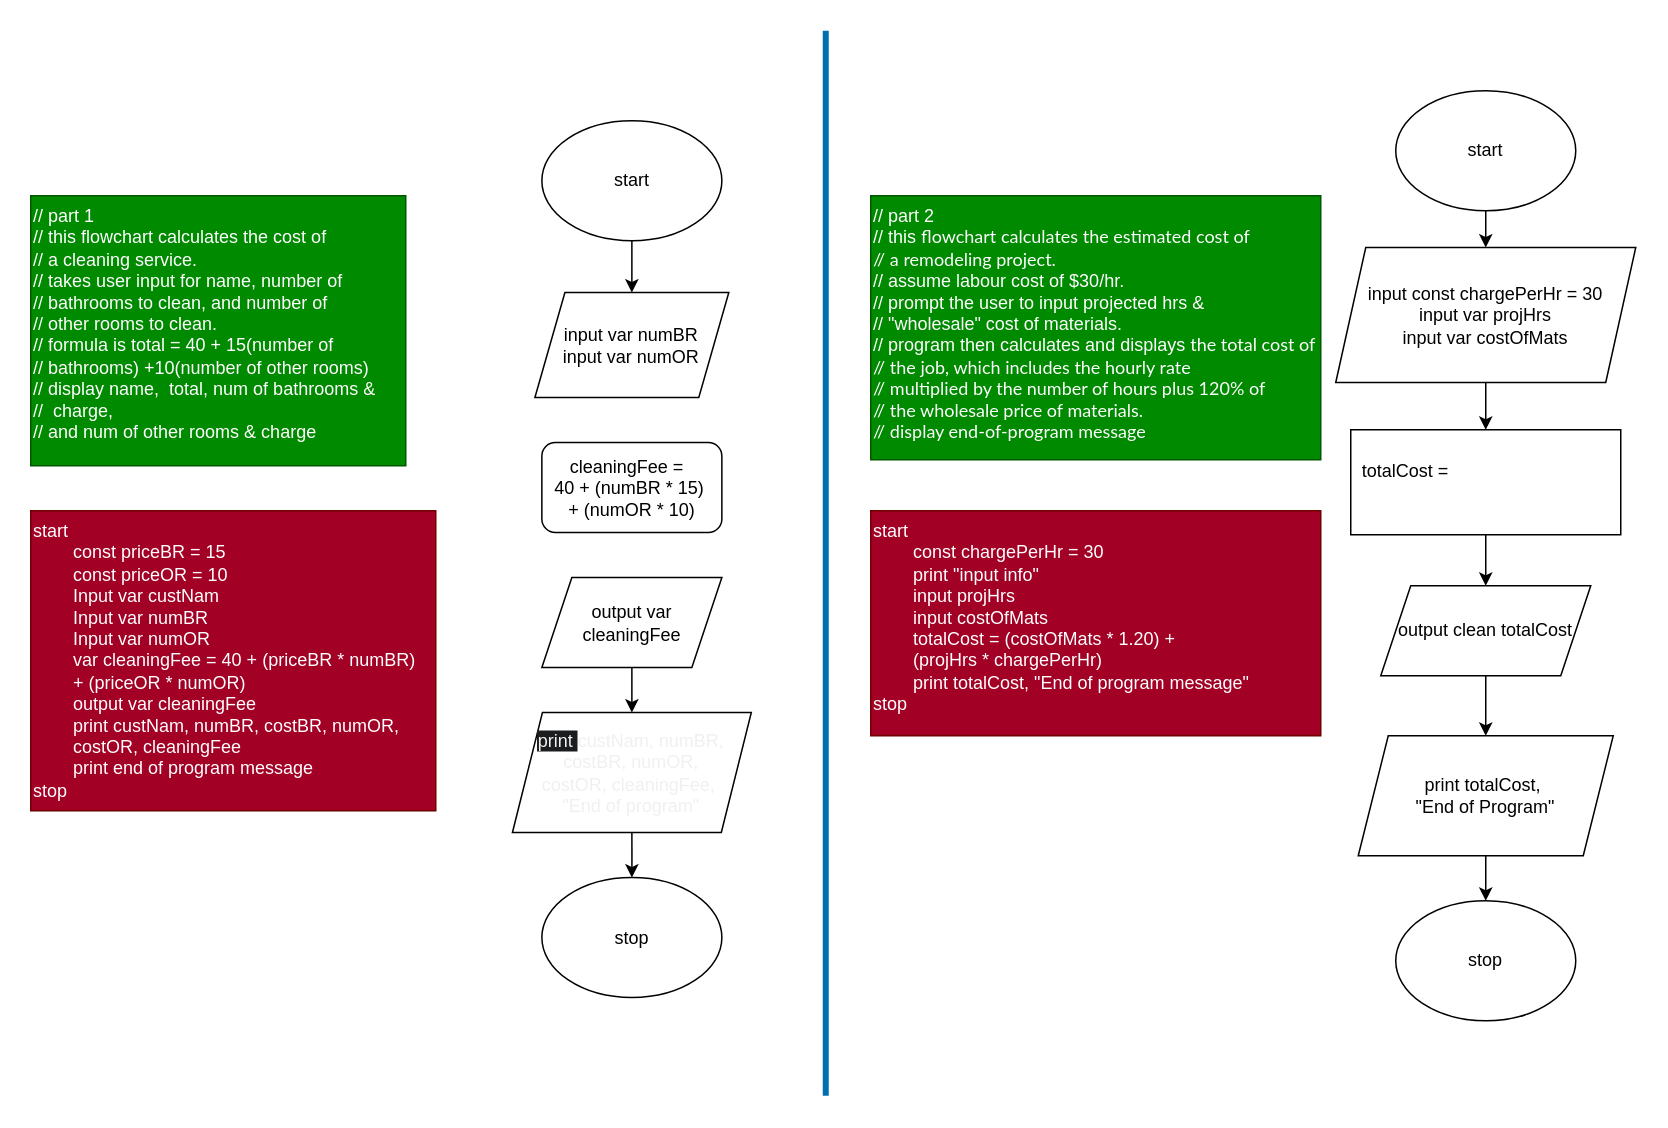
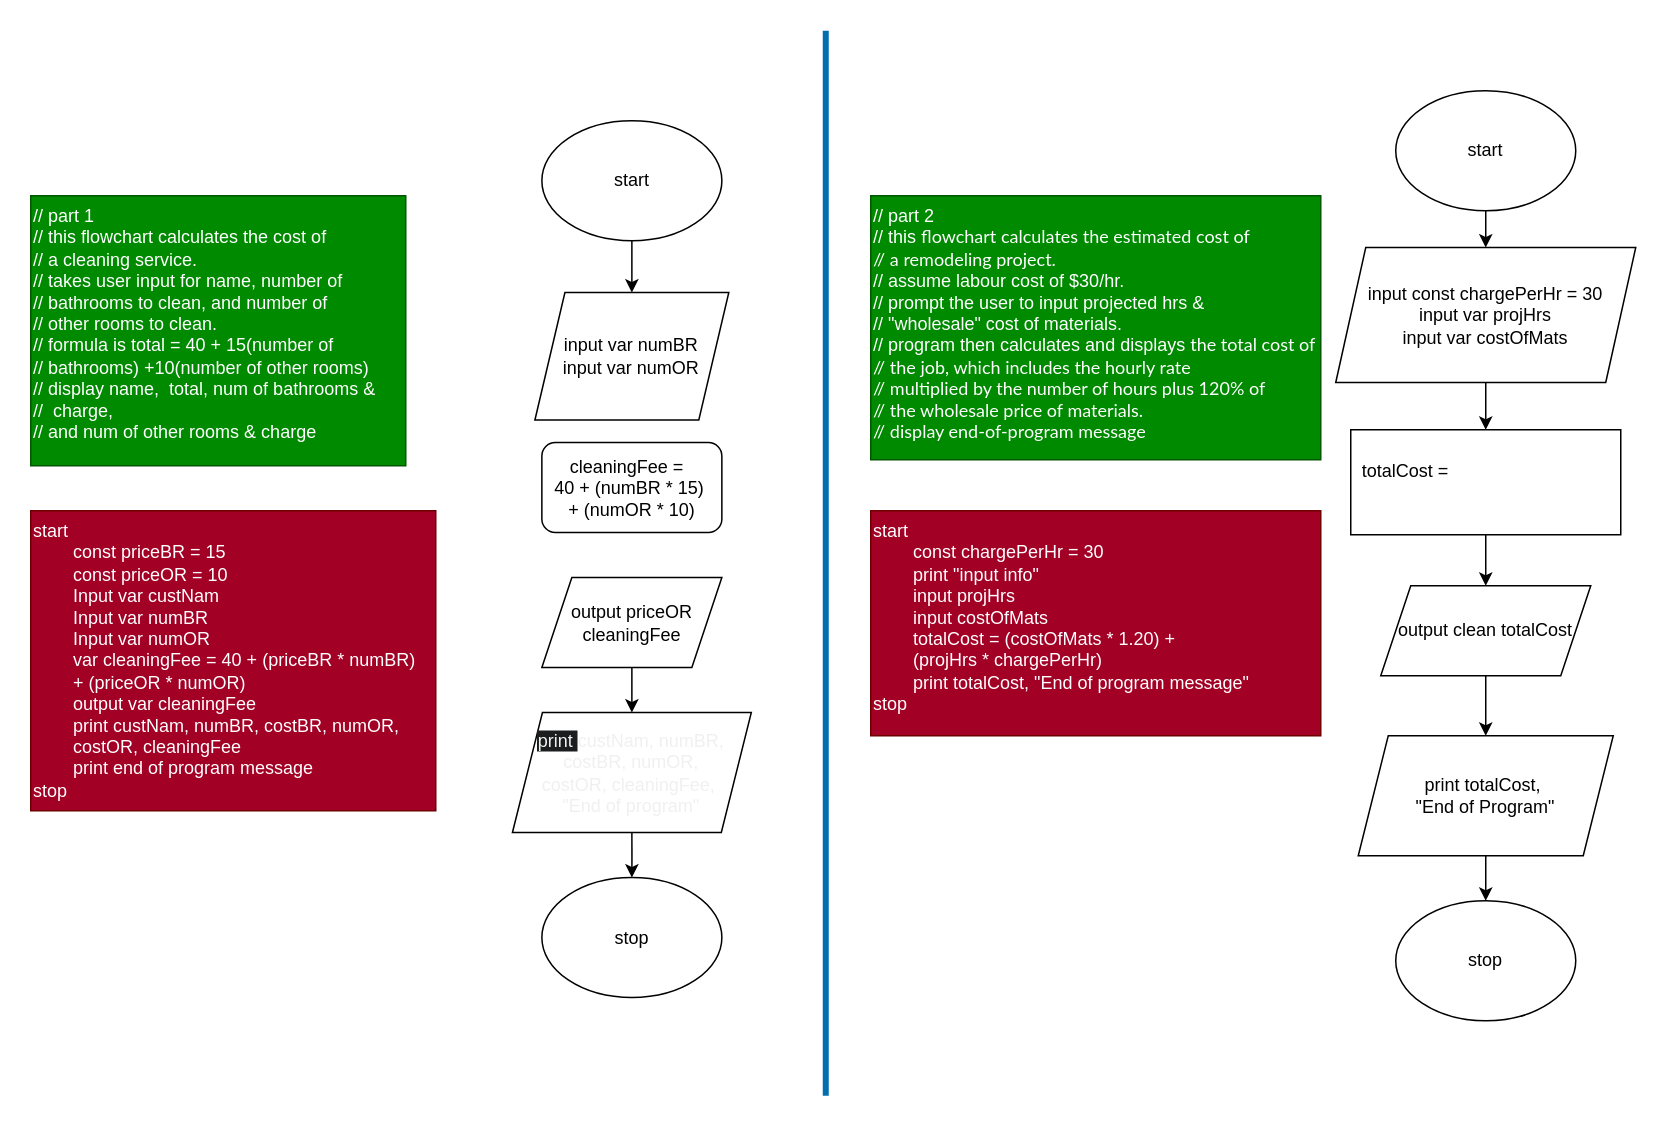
  <mxCell id="0" />
  <mxCell id="1" parent="0" />
  <mxCell id="2" style="edgeStyle=orthogonalEdgeStyle;rounded=0;orthogonalLoop=1;jettySize=auto;html=1;exitX=0.5;exitY=1;exitDx=0;exitDy=0;entryX=0.5;entryY=0;entryDx=0;entryDy=0;" edge="1" parent="1" source="3" target="23"><mxGeometry relative="1" as="geometry" /></mxCell>
  <mxCell id="3" value="start" style="ellipse;whiteSpace=wrap;html=1;labelBackgroundColor=none;rounded=0;" parent="1" vertex="1"><mxGeometry x="360.75" y="80" width="120" height="80" as="geometry" /></mxCell>
  <mxCell id="4" value="cleaningFee =&amp;nbsp;&amp;nbsp;&lt;div&gt;40 + (numBR * 15)&amp;nbsp;&lt;/div&gt;&lt;div&gt;+ (numOR * 10)&lt;/div&gt;" style="whiteSpace=wrap;html=1;labelBackgroundColor=none;rounded=1;" parent="1" vertex="1"><mxGeometry x="360.74" y="294.5" width="120" height="60" as="geometry" /></mxCell>
  <mxCell id="5" style="edgeStyle=orthogonalEdgeStyle;rounded=0;orthogonalLoop=1;jettySize=auto;html=1;exitX=0.5;exitY=1;exitDx=0;exitDy=0;entryX=0.5;entryY=0;entryDx=0;entryDy=0;" edge="1" parent="1" source="6" target="22"><mxGeometry relative="1" as="geometry" /></mxCell>
- <mxCell id="6" value="output var cleaningFee" style="shape=parallelogram;perimeter=parallelogramPerimeter;whiteSpace=wrap;html=1;fixedSize=1;labelBackgroundColor=none;rounded=0;" parent="1" vertex="1"><mxGeometry x="360.74" y="384.5" width="120" height="60" as="geometry" /></mxCell>
+ <mxCell id="6" value="output priceOR cleaningFee" style="shape=parallelogram;perimeter=parallelogramPerimeter;whiteSpace=wrap;html=1;fixedSize=1;labelBackgroundColor=none;rounded=0;" parent="1" vertex="1"><mxGeometry x="360.74" y="384.5" width="120" height="60" as="geometry" /></mxCell>
  <mxCell id="7" value="stop" style="ellipse;whiteSpace=wrap;html=1;labelBackgroundColor=none;rounded=0;" parent="1" vertex="1"><mxGeometry x="360.75" y="584.5" width="120" height="80" as="geometry" /></mxCell>
  <mxCell id="8" value="&lt;div&gt;start&lt;/div&gt;&lt;div&gt;&lt;span style=&quot;background-color: initial; white-space: pre;&quot;&gt;&#09;&lt;/span&gt;&lt;span style=&quot;white-space: pre;&quot;&gt;const&lt;/span&gt;&lt;span style=&quot;background-color: initial; white-space: pre;&quot;&gt; priceBR = 15&lt;/span&gt;&lt;/div&gt;&lt;div&gt;&lt;span style=&quot;white-space: pre;&quot;&gt;&#09;&lt;/span&gt;&lt;span style=&quot;white-space: pre; background-color: initial;&quot;&gt;const priceOR = 10&lt;/span&gt;&lt;/div&gt;&lt;div&gt;&lt;span style=&quot;white-space: pre;&quot;&gt;&#09;&lt;/span&gt;Input var custNam&lt;br&gt;&lt;/div&gt;&lt;div&gt;&lt;span style=&quot;white-space: pre;&quot;&gt;&#09;&lt;/span&gt;&lt;span style=&quot;background-color: initial;&quot;&gt;Input var numBR&lt;/span&gt;&lt;br&gt;&lt;/div&gt;&lt;div&gt;&lt;span style=&quot;background-color: initial;&quot;&gt;&lt;span style=&quot;white-space: pre;&quot;&gt;&#09;&lt;/span&gt;&lt;/span&gt;&lt;span style=&quot;background-color: initial;&quot;&gt;Input var numOR&lt;/span&gt;&lt;br&gt;&lt;/div&gt;&lt;div&gt;&lt;span style=&quot;white-space: pre;&quot;&gt;&#09;&lt;/span&gt;var cleaningFee = 40 + (priceBR * numBR)&amp;nbsp;&lt;/div&gt;&lt;div&gt;&lt;span style=&quot;white-space: pre;&quot;&gt;&#09;&lt;/span&gt;+&amp;nbsp;&lt;span style=&quot;background-color: initial;&quot;&gt;(priceOR * &lt;/span&gt;&lt;span style=&quot;background-color: initial;&quot;&gt;numOR)&lt;/span&gt;&lt;/div&gt;&lt;div&gt;&lt;span style=&quot;background-color: initial; white-space: pre;&quot;&gt;&#09;&lt;/span&gt;&lt;span style=&quot;background-color: initial; white-space: pre;&quot;&gt;output var cleaningFee&lt;/span&gt;&lt;br&gt;&lt;/div&gt;&lt;div&gt;&lt;span style=&quot;background-color: initial; white-space: pre;&quot;&gt;&lt;span style=&quot;white-space: pre;&quot;&gt;&#09;&lt;/span&gt;print custNam&lt;/span&gt;&lt;span style=&quot;background-color: initial;&quot;&gt;, numBR, costBR, numOR, &lt;span style=&quot;white-space: pre;&quot;&gt;&#09;&lt;/span&gt;costOR,&amp;nbsp;&lt;/span&gt;&lt;span style=&quot;background-color: initial; white-space: pre;&quot;&gt;cleaningFee&lt;/span&gt;&lt;/div&gt;&lt;div&gt;&lt;span style=&quot;background-color: initial; white-space: pre;&quot;&gt;&lt;span style=&quot;white-space: pre;&quot;&gt;&#09;&lt;/span&gt;print end of program message&lt;br&gt;&lt;/span&gt;&lt;/div&gt;&lt;div&gt;&lt;span style=&quot;background-color: initial;&quot;&gt;stop&lt;/span&gt;&lt;/div&gt;" style="text;html=1;align=left;verticalAlign=top;whiteSpace=wrap;rounded=0;fillColor=#a20025;fontColor=#ffffff;strokeColor=#6F0000;" parent="1" vertex="1"><mxGeometry x="20" y="340" width="270" height="200" as="geometry" /></mxCell>
  <mxCell id="9" value="&lt;div&gt;// part 1&lt;/div&gt;// this flowchart calculates the cost of&amp;nbsp;&lt;div&gt;// a cleaning service.&lt;/div&gt;&lt;div&gt;// takes user input for name, number of&lt;/div&gt;&lt;div&gt;// bathrooms to clean, and number of&lt;/div&gt;&lt;div&gt;// other rooms to clean.&lt;/div&gt;&lt;div&gt;// formula is total = 40 + 15(number of&lt;/div&gt;&lt;div&gt;// bathrooms) +10(number of other rooms)&lt;/div&gt;&lt;div&gt;// display name,&amp;nbsp; total, num of bathrooms &amp;amp;&lt;/div&gt;&lt;div&gt;//&amp;nbsp; charge,&amp;nbsp;&lt;/div&gt;&lt;div&gt;// and&amp;nbsp;&lt;span style=&quot;background-color: initial;&quot;&gt;num of other rooms &amp;amp; charge&lt;/span&gt;&lt;/div&gt;" style="text;html=1;align=left;verticalAlign=top;whiteSpace=wrap;rounded=0;fillColor=#008a00;fontColor=#ffffff;strokeColor=#005700;" parent="1" vertex="1"><mxGeometry x="20" y="130" width="250" height="180" as="geometry" /></mxCell>
  <mxCell id="10" value="&lt;div&gt;&lt;font style=&quot;background-color: rgb(0, 138, 0); font-size: 12px;&quot;&gt;// part 2&lt;/font&gt;&lt;/div&gt;&lt;font style=&quot;background-color: rgb(0, 138, 0); font-size: 12px;&quot;&gt;// this&amp;nbsp;&lt;span style=&quot;font-family: &amp;quot;Lato Extended&amp;quot;, Lato, &amp;quot;Helvetica Neue&amp;quot;, Helvetica, Arial, sans-serif;&quot;&gt;flowchart calculates&amp;nbsp;&lt;/span&gt;&lt;/font&gt;&lt;span style=&quot;font-family: &amp;quot;Lato Extended&amp;quot;, Lato, &amp;quot;Helvetica Neue&amp;quot;, Helvetica, Arial, sans-serif; background-color: rgb(0, 138, 0);&quot;&gt;the estimated cost&amp;nbsp;of&lt;/span&gt;&lt;div&gt;&lt;font style=&quot;background-color: rgb(0, 138, 0); font-size: 12px;&quot;&gt;&lt;span style=&quot;font-family: &amp;quot;Lato Extended&amp;quot;, Lato, &amp;quot;Helvetica Neue&amp;quot;, Helvetica, Arial, sans-serif;&quot;&gt;// a remodeling project.&lt;/span&gt;&lt;/font&gt;&lt;div style=&quot;&quot;&gt;&lt;font style=&quot;background-color: rgb(0, 138, 0); font-size: 12px;&quot;&gt;// assume labour cost of $30/hr.&lt;/font&gt;&lt;/div&gt;&lt;div style=&quot;&quot;&gt;&lt;font style=&quot;background-color: rgb(0, 138, 0); font-size: 12px;&quot;&gt;// prompt the user to input projected hrs &amp;amp;&amp;nbsp;&lt;/font&gt;&lt;/div&gt;&lt;div style=&quot;&quot;&gt;&lt;font style=&quot;background-color: rgb(0, 138, 0); font-size: 12px;&quot;&gt;&lt;font style=&quot;font-size: 12px;&quot;&gt;// &quot;wholesale&quot; cost of&lt;/font&gt;&amp;nbsp;materials.&amp;nbsp;&lt;/font&gt;&lt;/div&gt;&lt;div style=&quot;&quot;&gt;&lt;font style=&quot;background-color: rgb(0, 138, 0); font-size: 12px;&quot;&gt;// program then calculates and displays&amp;nbsp;&lt;span style=&quot;font-family: &amp;quot;Lato Extended&amp;quot;, Lato, &amp;quot;Helvetica Neue&amp;quot;, Helvetica, Arial, sans-serif;&quot;&gt;the total cost of&lt;/span&gt;&lt;/font&gt;&lt;/div&gt;&lt;div style=&quot;&quot;&gt;&lt;font style=&quot;background-color: rgb(0, 138, 0); font-size: 12px;&quot;&gt;&lt;span style=&quot;font-family: &amp;quot;Lato Extended&amp;quot;, Lato, &amp;quot;Helvetica Neue&amp;quot;, Helvetica, Arial, sans-serif;&quot;&gt;// the job, which includes the hourly rate&lt;/span&gt;&lt;/font&gt;&lt;/div&gt;&lt;div style=&quot;&quot;&gt;&lt;font style=&quot;background-color: rgb(0, 138, 0); font-size: 12px;&quot;&gt;&lt;span style=&quot;font-family: &amp;quot;Lato Extended&amp;quot;, Lato, &amp;quot;Helvetica Neue&amp;quot;, Helvetica, Arial, sans-serif;&quot;&gt;// multiplied by the number of hours plus 120% of&lt;/span&gt;&lt;/font&gt;&lt;/div&gt;&lt;div style=&quot;&quot;&gt;&lt;font style=&quot;background-color: rgb(0, 138, 0); font-size: 12px;&quot;&gt;&lt;span style=&quot;font-family: &amp;quot;Lato Extended&amp;quot;, Lato, &amp;quot;Helvetica Neue&amp;quot;, Helvetica, Arial, sans-serif;&quot;&gt;// the wholesale price of materials.&lt;/span&gt;&lt;/font&gt;&lt;/div&gt;&lt;div style=&quot;&quot;&gt;&lt;font style=&quot;background-color: rgb(0, 138, 0); font-size: 12px;&quot;&gt;&lt;span style=&quot;font-family: &amp;quot;Lato Extended&amp;quot;, Lato, &amp;quot;Helvetica Neue&amp;quot;, Helvetica, Arial, sans-serif;&quot;&gt;// display end-of-program message&lt;/span&gt;&lt;/font&gt;&lt;/div&gt;&lt;/div&gt;" style="text;html=1;align=left;verticalAlign=top;whiteSpace=wrap;rounded=0;fillColor=#008a00;fontColor=#ffffff;strokeColor=#005700;" parent="1" vertex="1"><mxGeometry x="580" y="130" width="300" height="176" as="geometry" /></mxCell>
  <mxCell id="11" style="edgeStyle=orthogonalEdgeStyle;rounded=0;orthogonalLoop=1;jettySize=auto;html=1;exitX=0.5;exitY=1;exitDx=0;exitDy=0;entryX=0.5;entryY=0;entryDx=0;entryDy=0;" edge="1" parent="1" source="12" target="19"><mxGeometry relative="1" as="geometry" /></mxCell>
  <mxCell id="12" value="start" style="ellipse;whiteSpace=wrap;html=1;" parent="1" vertex="1"><mxGeometry x="930" y="60" width="120" height="80" as="geometry" /></mxCell>
  <mxCell id="13" style="edgeStyle=orthogonalEdgeStyle;rounded=0;orthogonalLoop=1;jettySize=auto;html=1;exitX=0.5;exitY=1;exitDx=0;exitDy=0;entryX=0.5;entryY=0;entryDx=0;entryDy=0;" edge="1" parent="1" source="14" target="16"><mxGeometry relative="1" as="geometry" /></mxCell>
  <mxCell id="14" value="totalCost =&amp;nbsp;&lt;span style=&quot;color: rgb(255, 255, 255); text-align: left; background-color: initial;&quot;&gt;(&lt;/span&gt;&lt;span style=&quot;color: rgb(255, 255, 255); text-align: left; background-color: initial;&quot;&gt;costOfMats * 1.20) +&amp;nbsp;&lt;/span&gt;&lt;span style=&quot;color: rgb(255, 255, 255); text-align: left; background-color: initial;&quot;&gt;(&lt;/span&gt;&lt;span style=&quot;color: rgb(255, 255, 255); text-align: left; background-color: initial;&quot;&gt;projHrs *&amp;nbsp;&lt;/span&gt;&lt;span style=&quot;color: rgb(255, 255, 255); text-align: left; background-color: initial;&quot;&gt;chargePerHr&lt;/span&gt;&lt;span style=&quot;color: rgb(255, 255, 255); text-align: left; background-color: initial;&quot;&gt;)&lt;/span&gt;" style="rounded=0;whiteSpace=wrap;html=1;" parent="1" vertex="1"><mxGeometry x="900" y="286" width="180" height="70" as="geometry" /></mxCell>
  <mxCell id="15" style="edgeStyle=orthogonalEdgeStyle;rounded=0;orthogonalLoop=1;jettySize=auto;html=1;exitX=0.5;exitY=1;exitDx=0;exitDy=0;entryX=0.5;entryY=0;entryDx=0;entryDy=0;" edge="1" parent="1" source="16" target="25"><mxGeometry relative="1" as="geometry" /></mxCell>
  <mxCell id="16" value="output clean totalCost" style="shape=parallelogram;perimeter=parallelogramPerimeter;whiteSpace=wrap;html=1;fixedSize=1;" parent="1" vertex="1"><mxGeometry x="920" y="390" width="140" height="60" as="geometry" /></mxCell>
  <mxCell id="17" value="stop" style="ellipse;whiteSpace=wrap;html=1;" parent="1" vertex="1"><mxGeometry x="930" y="600" width="120" height="80" as="geometry" /></mxCell>
  <mxCell id="18" style="edgeStyle=orthogonalEdgeStyle;rounded=0;orthogonalLoop=1;jettySize=auto;html=1;exitX=0.5;exitY=1;exitDx=0;exitDy=0;entryX=0.5;entryY=0;entryDx=0;entryDy=0;" edge="1" parent="1" source="19" target="14"><mxGeometry relative="1" as="geometry" /></mxCell>
  <mxCell id="19" value="input const chargePerHr = 30&lt;div&gt;input var projHrs&lt;/div&gt;&lt;div&gt;input var costOfMats&lt;/div&gt;" style="shape=parallelogram;perimeter=parallelogramPerimeter;whiteSpace=wrap;html=1;fixedSize=1;" vertex="1" parent="1"><mxGeometry x="890" y="164.5" width="200" height="90" as="geometry" /></mxCell>
  <mxCell id="20" value="start&lt;div&gt;&lt;span style=&quot;white-space: pre;&quot;&gt;&#09;&lt;/span&gt;const chargePerHr = 30&lt;/div&gt;&lt;div&gt;&lt;span style=&quot;white-space: pre;&quot;&gt;&#09;&lt;/span&gt;print &quot;input info&quot;&lt;br&gt;&lt;/div&gt;&lt;div&gt;&lt;span style=&quot;white-space: pre;&quot;&gt;&#09;&lt;/span&gt;input projHrs&lt;br&gt;&lt;/div&gt;&lt;div&gt;&lt;span style=&quot;white-space: pre;&quot;&gt;&#09;&lt;/span&gt;input costOfMats&amp;nbsp;&lt;br&gt;&lt;/div&gt;&lt;div&gt;&lt;span style=&quot;white-space: pre;&quot;&gt;&#09;&lt;/span&gt;totalCost = (&lt;span style=&quot;background-color: initial;&quot;&gt;costOfMats * 1.20) +&amp;nbsp;&lt;/span&gt;&lt;/div&gt;&lt;div&gt;&lt;span style=&quot;background-color: initial;&quot;&gt;&lt;span style=&quot;white-space: pre;&quot;&gt;&#09;&lt;/span&gt;(&lt;/span&gt;&lt;span style=&quot;background-color: initial;&quot;&gt;projHrs *&amp;nbsp;&lt;/span&gt;&lt;span style=&quot;background-color: initial;&quot;&gt;chargePerHr&lt;/span&gt;&lt;span style=&quot;background-color: initial;&quot;&gt;)&lt;/span&gt;&lt;/div&gt;&lt;div&gt;&lt;span style=&quot;background-color: initial;&quot;&gt;&lt;span style=&quot;white-space: pre;&quot;&gt;&#09;&lt;/span&gt;print&amp;nbsp;&lt;/span&gt;&lt;span style=&quot;background-color: initial;&quot;&gt;totalCost&lt;/span&gt;&lt;span style=&quot;background-color: initial;&quot;&gt;, &quot;End of program message&quot;&lt;/span&gt;&lt;/div&gt;&lt;div&gt;&lt;span style=&quot;background-color: initial;&quot;&gt;stop&lt;/span&gt;&lt;/div&gt;" style="text;html=1;align=left;verticalAlign=top;whiteSpace=wrap;rounded=0;fillColor=#a20025;fontColor=#ffffff;strokeColor=#6F0000;" vertex="1" parent="1"><mxGeometry x="580" y="340" width="300" height="150" as="geometry" /></mxCell>
  <mxCell id="21" style="edgeStyle=orthogonalEdgeStyle;rounded=0;orthogonalLoop=1;jettySize=auto;html=1;exitX=0.5;exitY=1;exitDx=0;exitDy=0;" edge="1" parent="1" source="22" target="7"><mxGeometry relative="1" as="geometry" /></mxCell>
  <mxCell id="22" value="&lt;span style=&quot;color: rgb(240, 240, 240); font-family: Helvetica; font-size: 12px; font-style: normal; font-variant-ligatures: normal; font-variant-caps: normal; font-weight: 400; letter-spacing: normal; orphans: 2; text-align: center; text-indent: 0px; text-transform: none; widows: 2; word-spacing: 0px; -webkit-text-stroke-width: 0px; white-space: normal; background-color: rgb(27, 29, 30); text-decoration-thickness: initial; text-decoration-style: initial; text-decoration-color: initial; display: inline !important; float: none;&quot;&gt;print&amp;nbsp;&lt;/span&gt;&lt;span style=&quot;forced-color-adjust: none; border-color: rgb(0, 0, 0); color: rgb(240, 240, 240); font-family: Helvetica; font-size: 12px; font-style: normal; font-variant-ligatures: normal; font-variant-caps: normal; font-weight: 400; letter-spacing: normal; orphans: 2; text-align: center; text-indent: 0px; text-transform: none; widows: 2; word-spacing: 0px; -webkit-text-stroke-width: 0px; white-space: normal; background-color: initial; text-decoration-thickness: initial; text-decoration-style: initial; text-decoration-color: initial;&quot;&gt;custNam, numBR, costBR, numOR, costOR,&lt;/span&gt;&lt;span style=&quot;forced-color-adjust: none; border-color: rgb(0, 0, 0); color: rgb(240, 240, 240); font-family: Helvetica; font-size: 12px; font-style: normal; font-variant-ligatures: normal; font-variant-caps: normal; font-weight: 400; letter-spacing: normal; orphans: 2; text-align: center; text-indent: 0px; text-transform: none; widows: 2; word-spacing: 0px; -webkit-text-stroke-width: 0px; white-space: normal; background-color: initial; text-decoration-thickness: initial; text-decoration-style: initial; text-decoration-color: initial;&quot;&gt;&amp;nbsp;&lt;/span&gt;&lt;span style=&quot;forced-color-adjust: none; border-color: rgb(0, 0, 0); color: rgb(240, 240, 240); font-family: Helvetica; font-size: 12px; font-style: normal; font-variant-ligatures: normal; font-variant-caps: normal; font-weight: 400; letter-spacing: normal; orphans: 2; text-align: center; text-indent: 0px; text-transform: none; widows: 2; word-spacing: 0px; -webkit-text-stroke-width: 0px; white-space: normal; background-color: initial; text-decoration-thickness: initial; text-decoration-style: initial; text-decoration-color: initial;&quot;&gt;cleaningFee,&amp;nbsp;&lt;/span&gt;&lt;div&gt;&lt;span style=&quot;forced-color-adjust: none; border-color: rgb(0, 0, 0); color: rgb(240, 240, 240); font-family: Helvetica; font-size: 12px; font-style: normal; font-variant-ligatures: normal; font-variant-caps: normal; font-weight: 400; letter-spacing: normal; orphans: 2; text-align: center; text-indent: 0px; text-transform: none; widows: 2; word-spacing: 0px; -webkit-text-stroke-width: 0px; white-space: normal; background-color: initial; text-decoration-thickness: initial; text-decoration-style: initial; text-decoration-color: initial;&quot;&gt;&quot;End of program&quot;&lt;/span&gt;&lt;/div&gt;" style="shape=parallelogram;perimeter=parallelogramPerimeter;whiteSpace=wrap;html=1;fixedSize=1;" vertex="1" parent="1"><mxGeometry x="341.13" y="474.5" width="159.25" height="80" as="geometry" /></mxCell>
- <mxCell id="23" value="input var numBR&lt;div&gt;input var numOR&lt;/div&gt;" style="shape=parallelogram;perimeter=parallelogramPerimeter;whiteSpace=wrap;html=1;fixedSize=1;" vertex="1" parent="1"><mxGeometry x="356.11" y="194.5" width="129.26" height="70" as="geometry" /></mxCell>
+ <mxCell id="23" value="input var numBR&lt;div&gt;input var numOR&lt;/div&gt;" style="shape=parallelogram;perimeter=parallelogramPerimeter;whiteSpace=wrap;html=1;fixedSize=1;" vertex="1" parent="1"><mxGeometry x="356.11" y="194.5" width="129.26" height="85" as="geometry" /></mxCell>
  <mxCell id="24" style="edgeStyle=orthogonalEdgeStyle;rounded=0;orthogonalLoop=1;jettySize=auto;html=1;exitX=0.5;exitY=1;exitDx=0;exitDy=0;entryX=0.5;entryY=0;entryDx=0;entryDy=0;" edge="1" parent="1" source="25" target="17"><mxGeometry relative="1" as="geometry" /></mxCell>
  <mxCell id="25" value="print totalCost,&amp;nbsp;&lt;div&gt;&quot;End of Program&quot;&lt;/div&gt;" style="shape=parallelogram;perimeter=parallelogramPerimeter;whiteSpace=wrap;html=1;fixedSize=1;" vertex="1" parent="1"><mxGeometry x="905" y="490" width="170" height="80" as="geometry" /></mxCell>
  <mxCell id="26" value="" style="endArrow=none;html=1;rounded=0;fillColor=#1ba1e2;strokeColor=#006EAF;strokeWidth=4;" edge="1" parent="1"><mxGeometry width="50" height="50" relative="1" as="geometry"><mxPoint x="550" y="730" as="sourcePoint" /><mxPoint x="550" y="20" as="targetPoint" /></mxGeometry></mxCell>
